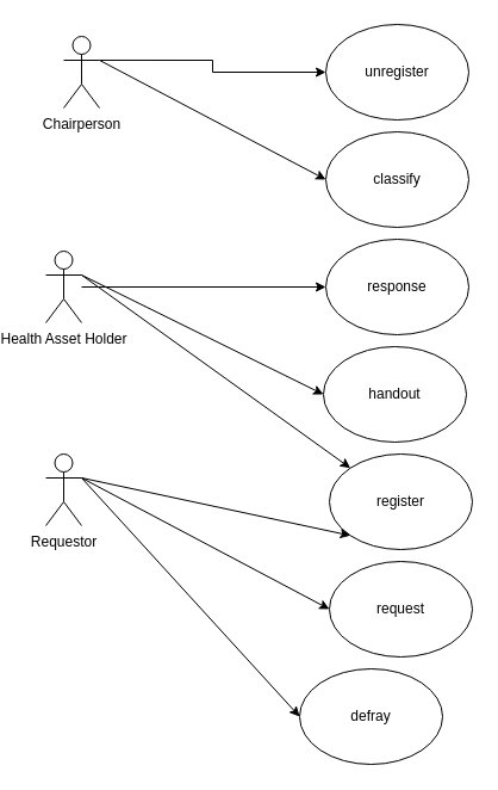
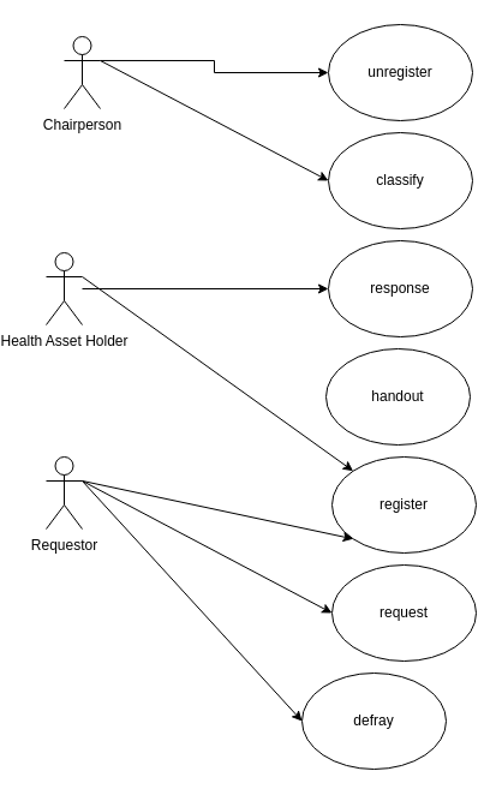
  <mxCell id="0" />
  <mxCell id="1" parent="0" />
  <mxCell id="2" value="" style="edgeStyle=orthogonalEdgeStyle;rounded=0;orthogonalLoop=1;jettySize=auto;html=1;fontFamily=Helvetica;exitX=0;exitY=0.333;exitDx=0;exitDy=0;exitPerimeter=0;" edge="1" parent="1" source="3" target="7"><mxGeometry relative="1" as="geometry" /></mxCell>
  <mxCell id="3" value="Chairperson" style="shape=umlActor;verticalLabelPosition=bottom;verticalAlign=top;html=1;outlineConnect=0;fontFamily=Helvetica;labelPosition=center;align=center;flipV=0;flipH=1;" vertex="1" parent="1"><mxGeometry x="35" y="30" width="30" height="60" as="geometry" /></mxCell>
  <mxCell id="4" value="" style="edgeStyle=orthogonalEdgeStyle;rounded=0;orthogonalLoop=1;jettySize=auto;html=1;fontFamily=Helvetica;" edge="1" parent="1" source="5" target="19"><mxGeometry relative="1" as="geometry" /></mxCell>
  <mxCell id="5" value="Health Asset Holder&lt;br&gt;" style="shape=umlActor;verticalLabelPosition=bottom;verticalAlign=top;html=1;outlineConnect=0;fontFamily=Helvetica;" vertex="1" parent="1"><mxGeometry x="20" y="210" width="30" height="60" as="geometry" /></mxCell>
  <mxCell id="6" value="Requestor" style="shape=umlActor;verticalLabelPosition=bottom;verticalAlign=top;html=1;outlineConnect=0;fontFamily=Helvetica;strokeColor=#000000;" vertex="1" parent="1"><mxGeometry x="20" y="380" width="30" height="60" as="geometry" /></mxCell>
  <mxCell id="7" value="unregister" style="ellipse;whiteSpace=wrap;html=1;align=center;labelPosition=center;verticalLabelPosition=middle;verticalAlign=middle;" vertex="1" parent="1"><mxGeometry x="255" y="20" width="120" height="80" as="geometry" /></mxCell>
  <mxCell id="8" value="register" style="ellipse;whiteSpace=wrap;html=1;verticalAlign=middle;labelPosition=center;verticalLabelPosition=middle;align=center;" vertex="1" parent="1"><mxGeometry x="258" y="380" width="120" height="80" as="geometry" /></mxCell>
  <mxCell id="9" value="" style="endArrow=classic;html=1;fontFamily=Helvetica;entryX=0;entryY=0;entryDx=0;entryDy=0;exitX=1;exitY=0.333;exitDx=0;exitDy=0;exitPerimeter=0;" edge="1" parent="1" source="5" target="8"><mxGeometry width="50" height="50" relative="1" as="geometry"><mxPoint x="90" y="260" as="sourcePoint" /><mxPoint x="330" y="270" as="targetPoint" /></mxGeometry></mxCell>
  <mxCell id="10" value="" style="endArrow=classic;html=1;fontFamily=Helvetica;exitX=1;exitY=0.333;exitDx=0;exitDy=0;exitPerimeter=0;entryX=0;entryY=1;entryDx=0;entryDy=0;" edge="1" parent="1" source="6" target="8"><mxGeometry width="50" height="50" relative="1" as="geometry"><mxPoint x="290" y="330" as="sourcePoint" /><mxPoint x="340" y="280" as="targetPoint" /></mxGeometry></mxCell>
  <mxCell id="11" value="request" style="ellipse;whiteSpace=wrap;html=1;strokeColor=#000000;fontFamily=Helvetica;" vertex="1" parent="1"><mxGeometry x="258" y="470" width="120" height="80" as="geometry" /></mxCell>
  <mxCell id="12" value="" style="endArrow=classic;html=1;fontFamily=Helvetica;entryX=0;entryY=0.5;entryDx=0;entryDy=0;" edge="1" parent="1" target="11"><mxGeometry width="50" height="50" relative="1" as="geometry"><mxPoint x="50" y="400" as="sourcePoint" /><mxPoint x="340" y="280" as="targetPoint" /></mxGeometry></mxCell>
  <mxCell id="13" value="classify" style="ellipse;whiteSpace=wrap;html=1;verticalAlign=middle;labelPosition=center;verticalLabelPosition=middle;align=center;" vertex="1" parent="1"><mxGeometry x="255" y="110" width="120" height="80" as="geometry" /></mxCell>
  <mxCell id="14" value="" style="endArrow=classic;html=1;fontFamily=Helvetica;exitX=0;exitY=0.333;exitDx=0;exitDy=0;exitPerimeter=0;entryX=0;entryY=0.5;entryDx=0;entryDy=0;" edge="1" parent="1" source="3" target="13"><mxGeometry width="50" height="50" relative="1" as="geometry"><mxPoint x="290" y="330" as="sourcePoint" /><mxPoint x="340" y="280" as="targetPoint" /></mxGeometry></mxCell>
  <mxCell id="15" value="handout" style="ellipse;whiteSpace=wrap;html=1;strokeColor=#000000;fontFamily=Helvetica;" vertex="1" parent="1"><mxGeometry x="253" y="290" width="120" height="80" as="geometry" /></mxCell>
- <mxCell id="16" value="" style="endArrow=classic;html=1;fontFamily=Helvetica;exitX=1;exitY=0.333;exitDx=0;exitDy=0;exitPerimeter=0;entryX=0;entryY=0.5;entryDx=0;entryDy=0;" edge="1" parent="1" source="5" target="15"><mxGeometry width="50" height="50" relative="1" as="geometry"><mxPoint x="290" y="330" as="sourcePoint" /><mxPoint x="340" y="280" as="targetPoint" /></mxGeometry></mxCell>
  <mxCell id="17" value="defray" style="ellipse;whiteSpace=wrap;html=1;verticalAlign=middle;labelPosition=center;verticalLabelPosition=middle;align=center;" vertex="1" parent="1"><mxGeometry x="233" y="560" width="120" height="80" as="geometry" /></mxCell>
  <mxCell id="18" value="" style="endArrow=classic;html=1;fontFamily=Helvetica;entryX=0;entryY=0.5;entryDx=0;entryDy=0;" edge="1" parent="1" target="17"><mxGeometry width="50" height="50" relative="1" as="geometry"><mxPoint x="50" y="400" as="sourcePoint" /><mxPoint x="340" y="280" as="targetPoint" /></mxGeometry></mxCell>
  <mxCell id="19" value="response" style="ellipse;whiteSpace=wrap;html=1;verticalAlign=middle;labelPosition=center;verticalLabelPosition=middle;align=center;" vertex="1" parent="1"><mxGeometry x="255" y="200" width="120" height="80" as="geometry" /></mxCell>
